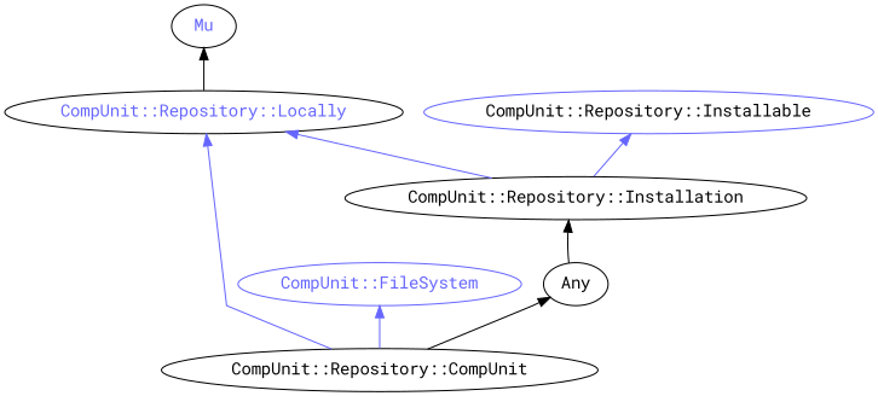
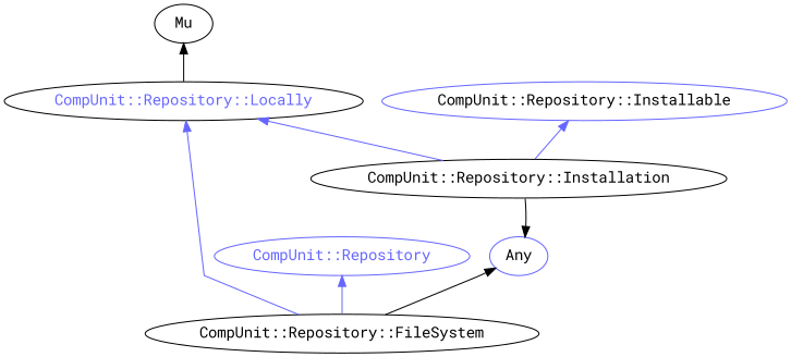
  digraph {
    fontname="Roboto Mono"
    rankdir=BT
    splines=polyline
    node [color="#000000" fontcolor="#000000" fontname="Roboto Mono"]
    edge [color="#6666FF" fontname="Roboto Mono"]
    "CompUnit::Repository::Locally" [fontcolor="#6666FF"]
-   Mu [fontcolor="#6666FF"]
-   "CompUnit::Repository" [color="#6666FF" fontcolor="#6666FF" label="CompUnit::FileSystem"]
-   "CompUnit::Repository::FileSystem" [label="CompUnit::Repository::CompUnit"]
-   Any
+   Mu
+   "CompUnit::Repository" [color="#6666FF" fontcolor="#6666FF"]
+   "CompUnit::Repository::FileSystem"
+   Any [color="#6666FF"]
    "CompUnit::Repository::Installable" [color="#6666FF"]
    "CompUnit::Repository::Installation"
    "CompUnit::Repository::Locally" -> Mu [color="#000000"]
    "CompUnit::Repository::FileSystem" -> "CompUnit::Repository::Locally"
    "CompUnit::Repository::FileSystem" -> "CompUnit::Repository"
    "CompUnit::Repository::FileSystem" -> Any [color="#000000"]
    "CompUnit::Repository::Installation" -> "CompUnit::Repository::Locally"
-   Any -> "CompUnit::Repository::Installation" [color="#000000"]
+   "CompUnit::Repository::Installation" -> Any [color="#000000"]
    "CompUnit::Repository::Installation" -> "CompUnit::Repository::Installable"
  }
